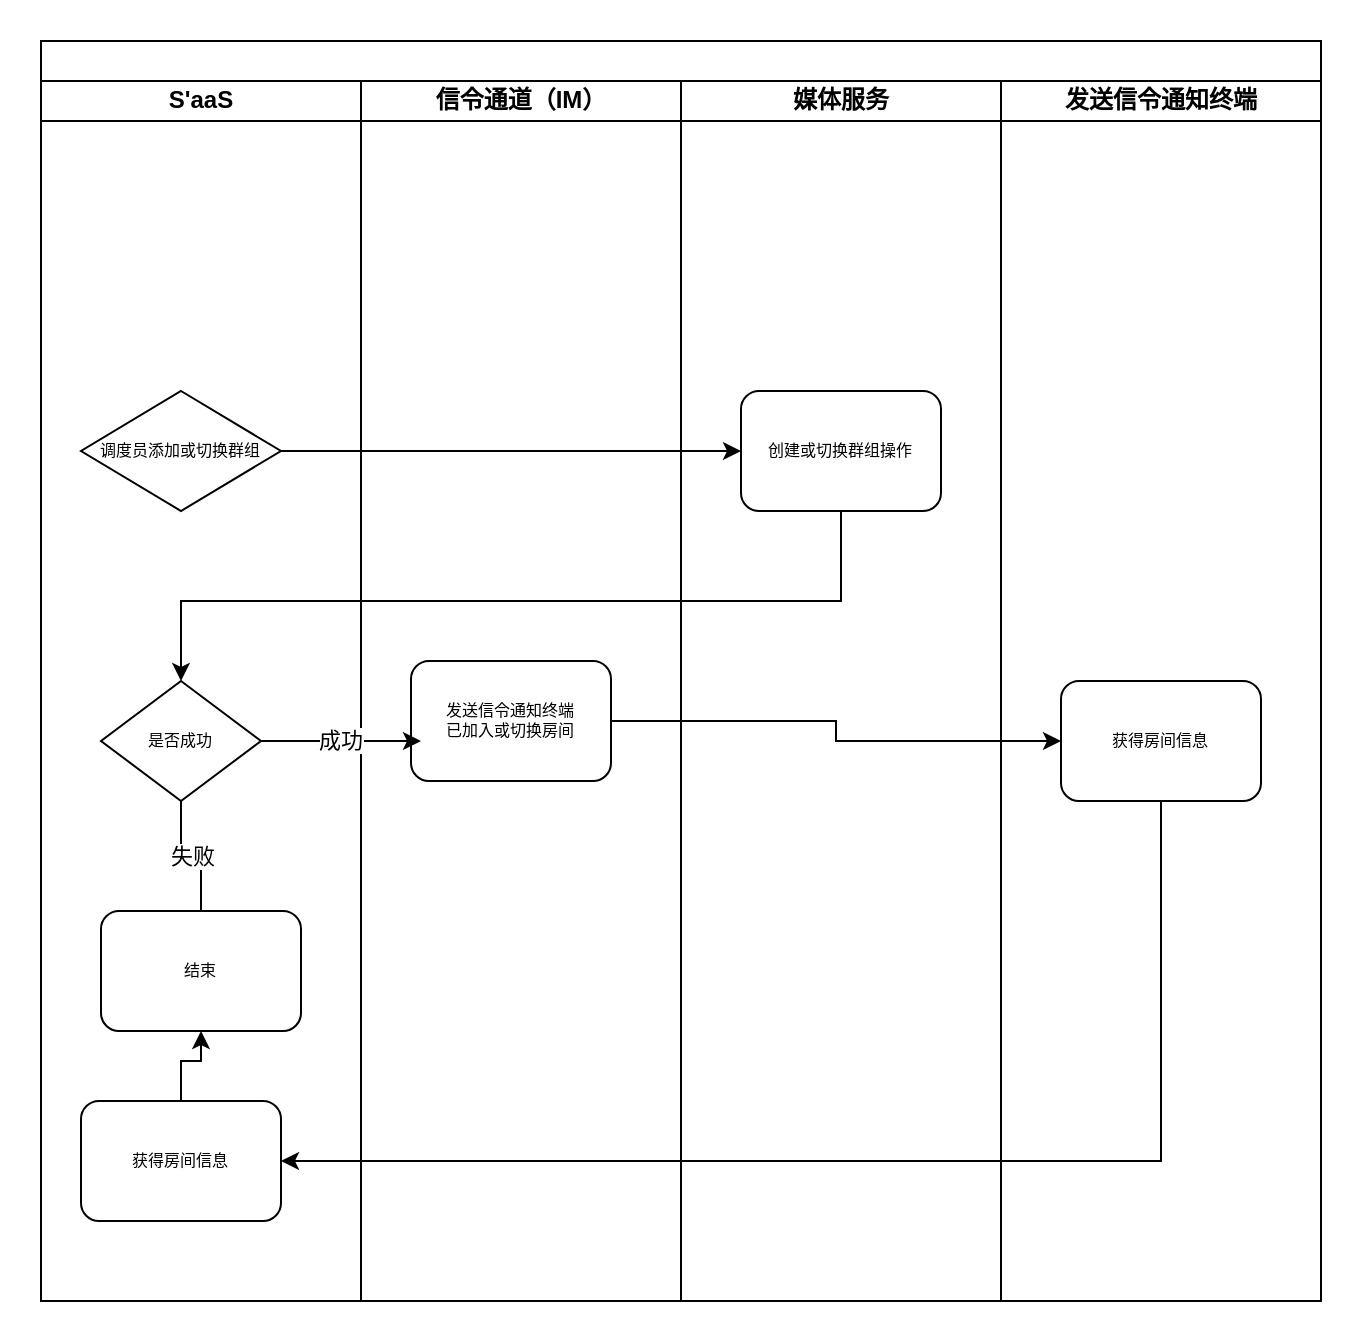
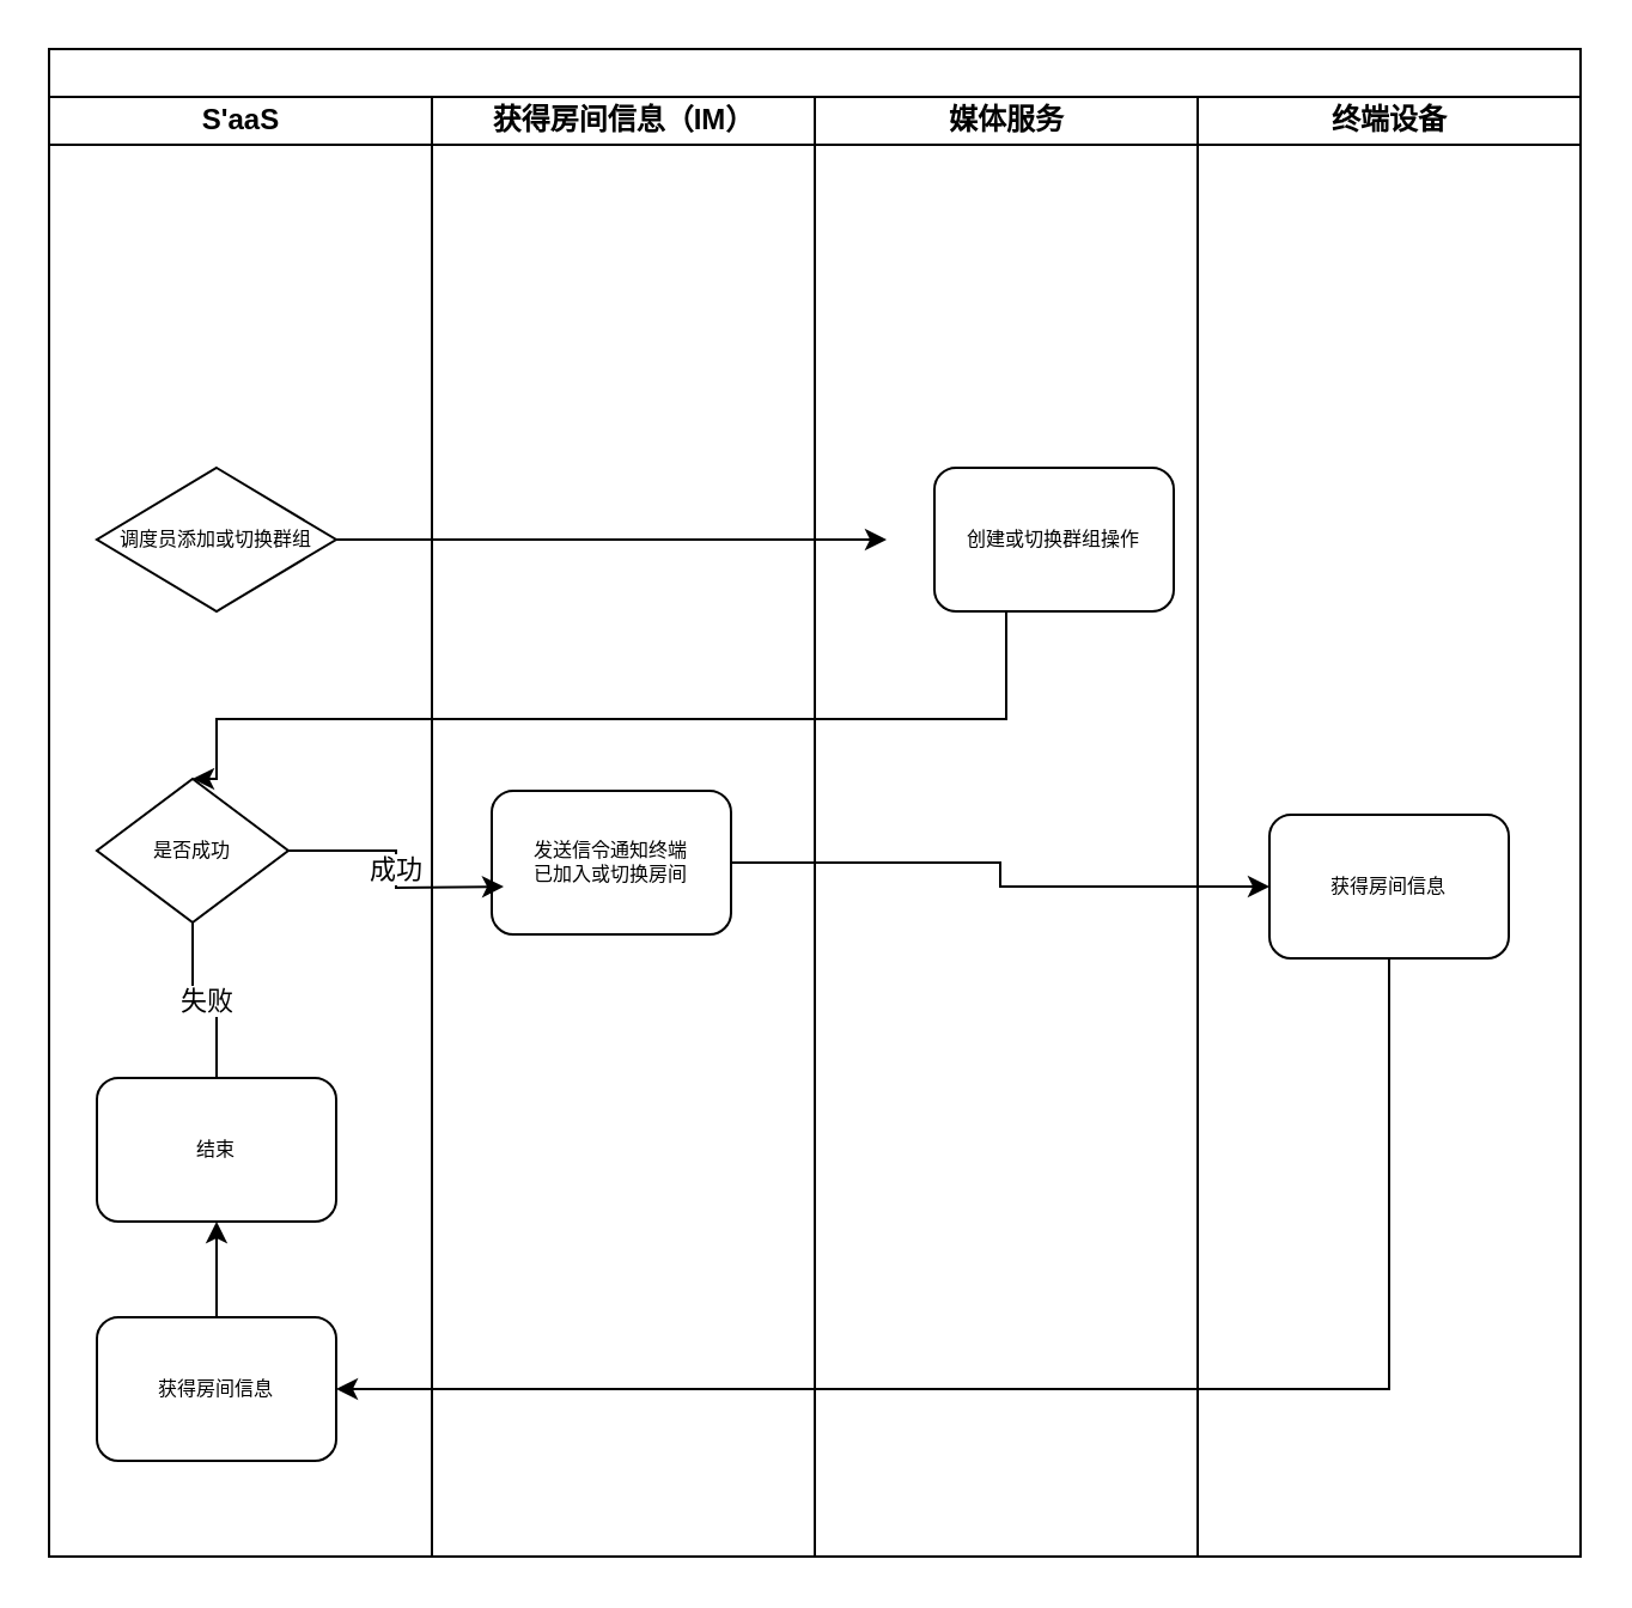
  <mxCell id="0" />
  <mxCell id="1" parent="0" />
  <mxCell id="2" value="" style="swimlane;html=1;childLayout=stackLayout;startSize=20;rounded=0;shadow=0;labelBackgroundColor=none;strokeWidth=1;fontFamily=Verdana;fontSize=8;align=center;" parent="1" vertex="1"><mxGeometry x="20" y="20" width="640" height="630" as="geometry" /></mxCell>
  <mxCell id="3" value="S'aaS" style="swimlane;html=1;startSize=20;aspect=fixed;" parent="2" vertex="1"><mxGeometry y="20" width="160" height="610" as="geometry" /></mxCell>
  <mxCell id="4" value="调度员添加或切换群组" style="rhombus;whiteSpace=wrap;html=1;shadow=0;labelBackgroundColor=none;strokeWidth=1;fontFamily=Verdana;fontSize=8;align=center;" parent="3" vertex="1"><mxGeometry x="20" y="155" width="100" height="60" as="geometry" /></mxCell>
  <mxCell id="5" value="失败" style="edgeStyle=orthogonalEdgeStyle;rounded=0;jumpStyle=arc;orthogonalLoop=1;jettySize=auto;html=1;strokeColor=#000000;endArrow=none;" edge="1" parent="3" source="6" target="7"><mxGeometry relative="1" as="geometry" /></mxCell>
- <mxCell id="6" value="是否成功" style="rhombus;whiteSpace=wrap;html=1;rounded=0;shadow=0;labelBackgroundColor=none;strokeWidth=1;fontFamily=Verdana;fontSize=8;align=center;" parent="3" vertex="1"><mxGeometry x="30" y="300" width="80" height="60" as="geometry" /></mxCell>
- <mxCell id="7" value="结束" style="rounded=1;whiteSpace=wrap;html=1;shadow=0;labelBackgroundColor=none;strokeWidth=1;fontFamily=Verdana;fontSize=8;align=center;" vertex="1" parent="3"><mxGeometry x="30" y="415" width="100" height="60" as="geometry" /></mxCell>
+ <mxCell id="6" value="是否成功" style="rhombus;whiteSpace=wrap;html=1;rounded=0;shadow=0;labelBackgroundColor=none;strokeWidth=1;fontFamily=Verdana;fontSize=8;align=center;" parent="3" vertex="1"><mxGeometry x="20" y="285" width="80" height="60" as="geometry" /></mxCell>
+ <mxCell id="7" value="结束" style="rounded=1;whiteSpace=wrap;html=1;shadow=0;labelBackgroundColor=none;strokeWidth=1;fontFamily=Verdana;fontSize=8;align=center;" vertex="1" parent="3"><mxGeometry x="20" y="410" width="100" height="60" as="geometry" /></mxCell>
  <mxCell id="8" value="" style="edgeStyle=orthogonalEdgeStyle;rounded=0;jumpStyle=arc;orthogonalLoop=1;jettySize=auto;html=1;strokeColor=#000000;" edge="1" parent="3" source="9" target="7"><mxGeometry relative="1" as="geometry" /></mxCell>
  <mxCell id="9" value="获得房间信息" style="rounded=1;whiteSpace=wrap;html=1;shadow=0;labelBackgroundColor=none;strokeWidth=1;fontFamily=Verdana;fontSize=8;align=center;" vertex="1" parent="3"><mxGeometry x="20" y="510" width="100" height="60" as="geometry" /></mxCell>
- <mxCell id="10" value="信令通道（IM）" style="swimlane;html=1;startSize=20;aspect=fixed;" parent="2" vertex="1"><mxGeometry x="160" y="20" width="160" height="610" as="geometry" /></mxCell>
+ <mxCell id="10" value="获得房间信息（IM）" style="swimlane;html=1;startSize=20;aspect=fixed;" parent="2" vertex="1"><mxGeometry x="160" y="20" width="160" height="610" as="geometry" /></mxCell>
  <mxCell id="11" value="发送信令通知终端&lt;br&gt;已加入或切换房间" style="rounded=1;whiteSpace=wrap;html=1;shadow=0;labelBackgroundColor=none;strokeWidth=1;fontFamily=Verdana;fontSize=8;align=center;" vertex="1" parent="10"><mxGeometry x="25" y="290" width="100" height="60" as="geometry" /></mxCell>
  <mxCell id="12" value="媒体服务" style="swimlane;html=1;startSize=20;aspect=fixed;" parent="2" vertex="1"><mxGeometry x="320" y="20" width="160" height="610" as="geometry" /></mxCell>
- <mxCell id="13" value="&lt;span style=&quot;white-space: normal&quot;&gt;创建或切换群组操作&lt;/span&gt;" style="rounded=1;whiteSpace=wrap;html=1;shadow=0;labelBackgroundColor=none;strokeWidth=1;fontFamily=Verdana;fontSize=8;align=center;" parent="12" vertex="1"><mxGeometry x="30" y="155" width="100" height="60" as="geometry" /></mxCell>
- <mxCell id="14" value="发送信令通知终端" style="swimlane;html=1;startSize=20;aspect=fixed;" parent="2" vertex="1"><mxGeometry x="480" y="20" width="160" height="610" as="geometry" /></mxCell>
+ <mxCell id="13" value="&lt;span style=&quot;white-space: normal&quot;&gt;创建或切换群组操作&lt;/span&gt;" style="rounded=1;whiteSpace=wrap;html=1;shadow=0;labelBackgroundColor=none;strokeWidth=1;fontFamily=Verdana;fontSize=8;align=center;" parent="12" vertex="1"><mxGeometry x="50" y="155" width="100" height="60" as="geometry" /></mxCell>
+ <mxCell id="14" value="终端设备" style="swimlane;html=1;startSize=20;aspect=fixed;" parent="2" vertex="1"><mxGeometry x="480" y="20" width="160" height="610" as="geometry" /></mxCell>
  <mxCell id="15" value="获得房间信息" style="rounded=1;whiteSpace=wrap;html=1;shadow=0;labelBackgroundColor=none;strokeWidth=1;fontFamily=Verdana;fontSize=8;align=center;" parent="14" vertex="1"><mxGeometry x="30" y="300" width="100" height="60" as="geometry" /></mxCell>
  <mxCell id="16" value="" style="edgeStyle=orthogonalEdgeStyle;rounded=0;jumpStyle=arc;orthogonalLoop=1;jettySize=auto;html=1;strokeColor=#000000;entryX=0;entryY=0.5;entryDx=0;entryDy=0;" edge="1" parent="2" source="4"><mxGeometry relative="1" as="geometry"><mxPoint x="350" y="205" as="targetPoint" /></mxGeometry></mxCell>
  <mxCell id="17" value="" style="edgeStyle=orthogonalEdgeStyle;rounded=0;jumpStyle=arc;orthogonalLoop=1;jettySize=auto;html=1;strokeColor=#000000;entryX=0.5;entryY=0;entryDx=0;entryDy=0;" edge="1" parent="2" source="13" target="6"><mxGeometry relative="1" as="geometry"><mxPoint x="400" y="315" as="targetPoint" /><Array as="points"><mxPoint x="400" y="280" /><mxPoint x="70" y="280" /></Array></mxGeometry></mxCell>
  <mxCell id="18" value="成功" style="edgeStyle=orthogonalEdgeStyle;rounded=0;jumpStyle=arc;orthogonalLoop=1;jettySize=auto;html=1;strokeColor=#000000;" edge="1" parent="2" source="6"><mxGeometry relative="1" as="geometry"><mxPoint x="190" y="350" as="targetPoint" /></mxGeometry></mxCell>
  <mxCell id="19" value="" style="edgeStyle=orthogonalEdgeStyle;rounded=0;jumpStyle=arc;orthogonalLoop=1;jettySize=auto;html=1;strokeColor=#000000;entryX=0;entryY=0.5;entryDx=0;entryDy=0;" edge="1" parent="2" source="11" target="15"><mxGeometry relative="1" as="geometry"><mxPoint x="370" y="350" as="targetPoint" /></mxGeometry></mxCell>
  <mxCell id="20" value="" style="edgeStyle=orthogonalEdgeStyle;rounded=0;jumpStyle=arc;orthogonalLoop=1;jettySize=auto;html=1;strokeColor=#000000;entryX=1;entryY=0.5;entryDx=0;entryDy=0;" edge="1" parent="2" source="15" target="9"><mxGeometry relative="1" as="geometry"><Array as="points"><mxPoint x="560" y="560" /></Array></mxGeometry></mxCell>
